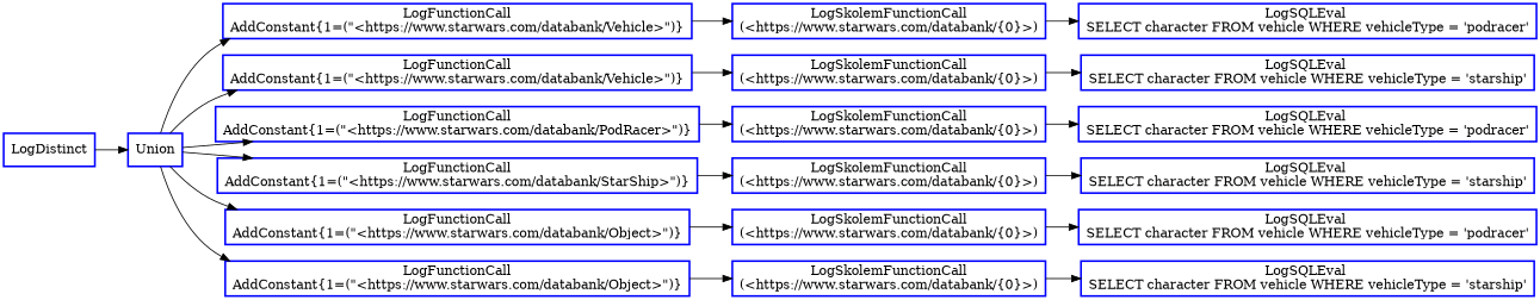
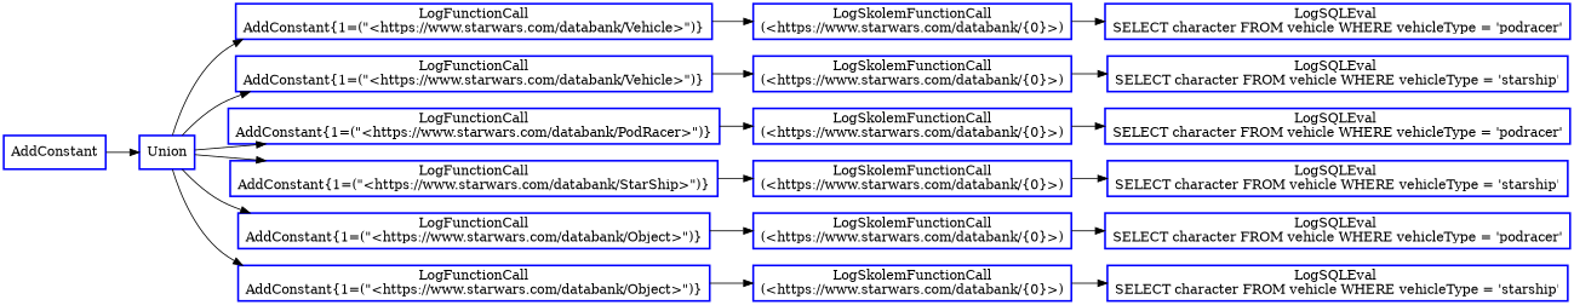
  digraph {
    rankdir=LR
    node [color=blue fontcolor=black shape=rectangle style=bold]
-   n1 [label=LogDistinct]
+   n1 [label=AddConstant]
    n2 [label=Union]
    n3 [label="LogFunctionCall\nAddConstant{1=(\"<https://www.starwars.com/databank/Vehicle>\")}"]
    n4 [label="LogFunctionCall\nAddConstant{1=(\"<https://www.starwars.com/databank/Vehicle>\")}"]
    n5 [label="LogFunctionCall\nAddConstant{1=(\"<https://www.starwars.com/databank/PodRacer>\")}"]
    n6 [label="LogFunctionCall\nAddConstant{1=(\"<https://www.starwars.com/databank/StarShip>\")}"]
    n7 [label="LogFunctionCall\nAddConstant{1=(\"<https://www.starwars.com/databank/Object>\")}"]
    n8 [label="LogFunctionCall\nAddConstant{1=(\"<https://www.starwars.com/databank/Object>\")}"]
    n9 [label="LogSkolemFunctionCall\n(<https://www.starwars.com/databank/{0}>)"]
    n10 [label="LogSQLEval \nSELECT character FROM vehicle WHERE vehicleType = 'podracer'"]
    n11 [label="LogSkolemFunctionCall\n(<https://www.starwars.com/databank/{0}>)"]
    n12 [label="LogSQLEval \nSELECT character FROM vehicle WHERE vehicleType = 'starship'"]
    n13 [label="LogSkolemFunctionCall\n(<https://www.starwars.com/databank/{0}>)"]
    n14 [label="LogSQLEval \nSELECT character FROM vehicle WHERE vehicleType = 'podracer'"]
    n15 [label="LogSkolemFunctionCall\n(<https://www.starwars.com/databank/{0}>)"]
    n16 [label="LogSQLEval \nSELECT character FROM vehicle WHERE vehicleType = 'starship'"]
    n17 [label="LogSkolemFunctionCall\n(<https://www.starwars.com/databank/{0}>)"]
    n18 [label="LogSQLEval \nSELECT character FROM vehicle WHERE vehicleType = 'podracer'"]
    n19 [label="LogSkolemFunctionCall\n(<https://www.starwars.com/databank/{0}>)"]
    n20 [label="LogSQLEval \nSELECT character FROM vehicle WHERE vehicleType = 'starship'"]
    n1 -> n2
    n2 -> n3
    n2 -> n4
    n2 -> n5
    n2 -> n6
    n2 -> n7
    n2 -> n8
    n3 -> n9
    n4 -> n11
    n5 -> n13
    n6 -> n15
    n7 -> n17
    n8 -> n19
    n9 -> n10
    n11 -> n12
    n13 -> n14
    n15 -> n16
    n17 -> n18
    n19 -> n20
  }
